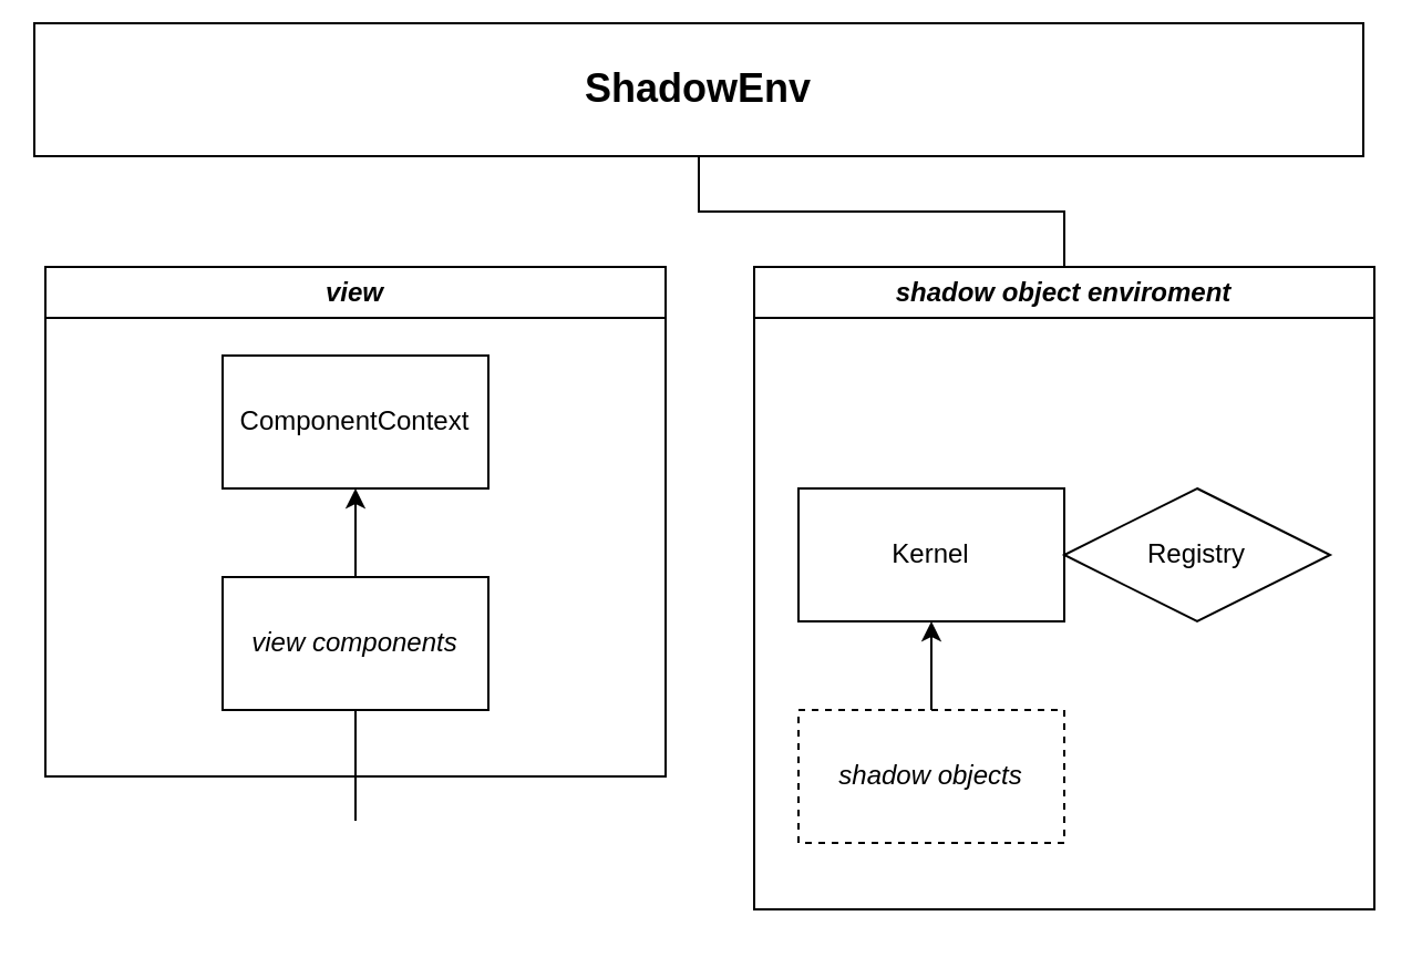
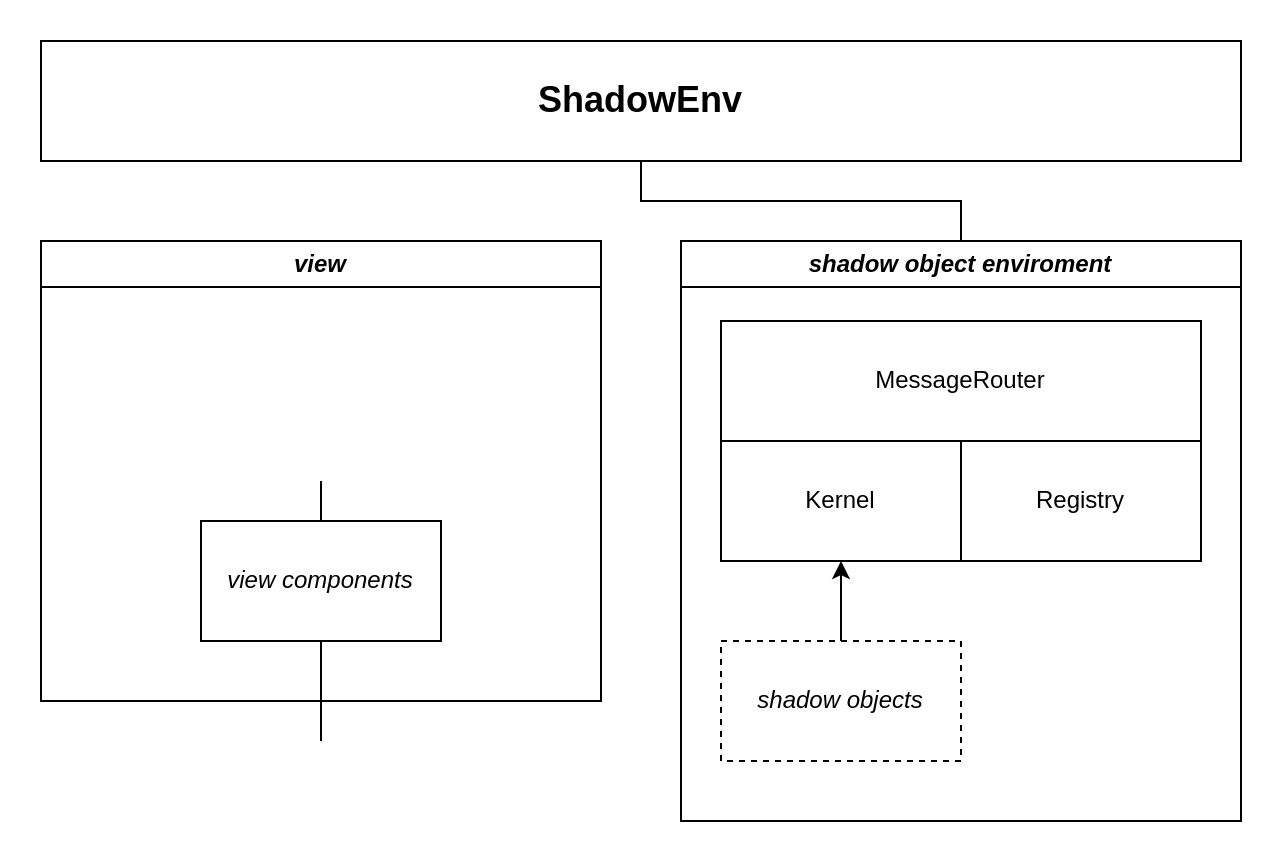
  <mxCell id="0" />
  <mxCell id="1" parent="0" />
- <mxCell id="2" value="ShadowEnv" style="rounded=0;whiteSpace=wrap;html=1;fontStyle=1;fontSize=18;" parent="1" vertex="1"><mxGeometry x="15" y="10" width="600" height="60" as="geometry" /></mxCell>
+ <mxCell id="2" value="ShadowEnv" style="rounded=0;whiteSpace=wrap;html=1;fontStyle=1;fontSize=18;" parent="1" vertex="1"><mxGeometry x="20" y="20" width="600" height="60" as="geometry" /></mxCell>
  <mxCell id="3" style="edgeStyle=orthogonalEdgeStyle;rounded=0;orthogonalLoop=1;jettySize=auto;html=1;endArrow=none;endFill=0;" parent="1" source="4" target="7" edge="1"><mxGeometry relative="1" as="geometry" /></mxCell>
  <mxCell id="4" value="&lt;i&gt;view&lt;/i&gt;" style="swimlane;whiteSpace=wrap;html=1;" parent="1" vertex="1"><mxGeometry x="20" y="120" width="280" height="230" as="geometry" /></mxCell>
- <mxCell id="5" value="ComponentContext" style="rounded=0;whiteSpace=wrap;html=1;" parent="4" vertex="1"><mxGeometry x="80" y="40" width="120" height="60" as="geometry" /></mxCell>
- <mxCell id="6" style="edgeStyle=orthogonalEdgeStyle;rounded=0;orthogonalLoop=1;jettySize=auto;html=1;entryX=0.5;entryY=1;entryDx=0;entryDy=0;" parent="4" source="7" target="5" edge="1"><mxGeometry relative="1" as="geometry" /></mxCell>
  <mxCell id="7" value="&lt;i&gt;view components&lt;/i&gt;" style="rounded=0;whiteSpace=wrap;html=1;" parent="4" vertex="1"><mxGeometry x="80" y="140" width="120" height="60" as="geometry" /></mxCell>
  <mxCell id="8" style="edgeStyle=orthogonalEdgeStyle;rounded=0;orthogonalLoop=1;jettySize=auto;html=1;entryX=0.5;entryY=1;entryDx=0;entryDy=0;strokeColor=default;endArrow=none;endFill=0;" parent="1" source="9" target="2" edge="1"><mxGeometry relative="1" as="geometry" /></mxCell>
  <mxCell id="9" value="&lt;i&gt;shadow object&amp;nbsp;enviroment&lt;/i&gt;" style="swimlane;whiteSpace=wrap;html=1;" parent="1" vertex="1"><mxGeometry x="340" y="120" width="280" height="290" as="geometry" /></mxCell>
+ <mxCell id="10" value="MessageRouter" style="rounded=0;whiteSpace=wrap;html=1;" parent="9" vertex="1"><mxGeometry x="20" y="40" width="240" height="60" as="geometry" /></mxCell>
  <mxCell id="11" value="Kernel" style="rounded=0;whiteSpace=wrap;html=1;" parent="9" vertex="1"><mxGeometry x="20" y="100" width="120" height="60" as="geometry" /></mxCell>
- <mxCell id="12" value="Registry" style="rhombus;whiteSpace=wrap;html=1;" parent="9" vertex="1"><mxGeometry x="140" y="100" width="120" height="60" as="geometry" /></mxCell>
+ <mxCell id="12" value="Registry" style="rounded=0;whiteSpace=wrap;html=1;" parent="9" vertex="1"><mxGeometry x="140" y="100" width="120" height="60" as="geometry" /></mxCell>
  <mxCell id="13" style="edgeStyle=orthogonalEdgeStyle;rounded=0;orthogonalLoop=1;jettySize=auto;html=1;entryX=0.5;entryY=1;entryDx=0;entryDy=0;" parent="9" source="14" target="11" edge="1"><mxGeometry relative="1" as="geometry" /></mxCell>
  <mxCell id="14" value="shadow objects" style="rounded=0;whiteSpace=wrap;html=1;fontStyle=2;dashed=1;" parent="9" vertex="1"><mxGeometry x="20" y="200" width="120" height="60" as="geometry" /></mxCell>
